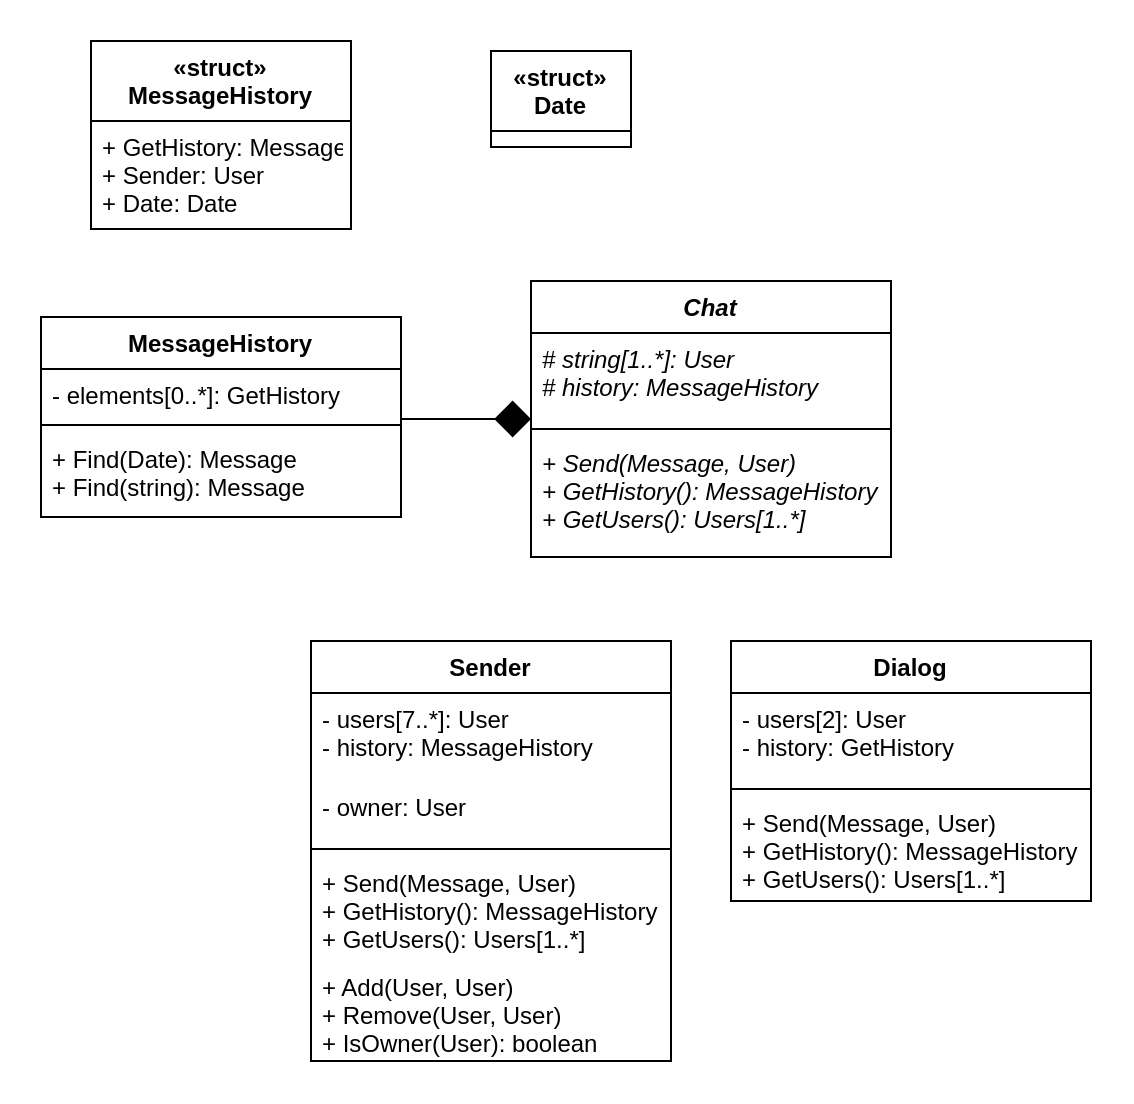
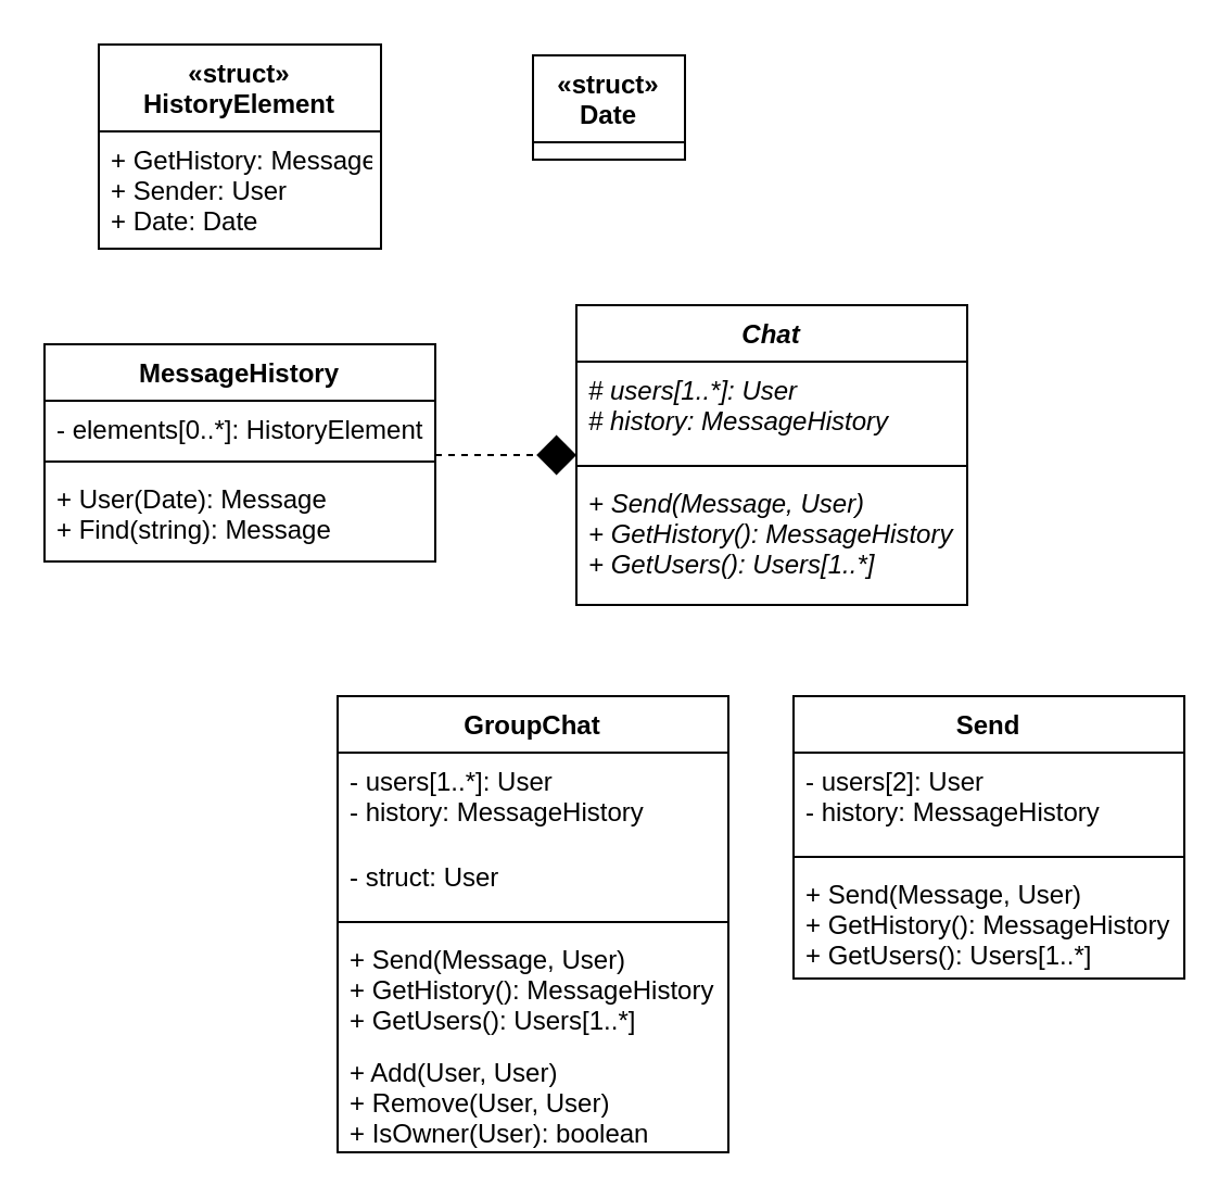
  <mxCell id="0" />
  <mxCell id="1" parent="0" />
  <mxCell id="2" value="Chat" style="swimlane;fontStyle=3;align=center;verticalAlign=top;childLayout=stackLayout;horizontal=1;startSize=26;horizontalStack=0;resizeParent=1;resizeParentMax=0;resizeLast=0;collapsible=1;marginBottom=0;" parent="1" vertex="1"><mxGeometry x="265" y="140" width="180" height="138" as="geometry"><mxRectangle x="220" y="186" width="60" height="26" as="alternateBounds" /></mxGeometry></mxCell>
- <mxCell id="3" value="# string[1..*]: User&#10;# history: MessageHistory" style="text;strokeColor=none;fillColor=none;align=left;verticalAlign=top;spacingLeft=4;spacingRight=4;overflow=hidden;rotatable=0;points=[[0,0.5],[1,0.5]];portConstraint=eastwest;fontStyle=2" parent="2" vertex="1"><mxGeometry y="26" width="180" height="44" as="geometry" /></mxCell>
+ <mxCell id="3" value="# users[1..*]: User&#10;# history: MessageHistory" style="text;strokeColor=none;fillColor=none;align=left;verticalAlign=top;spacingLeft=4;spacingRight=4;overflow=hidden;rotatable=0;points=[[0,0.5],[1,0.5]];portConstraint=eastwest;fontStyle=2" parent="2" vertex="1"><mxGeometry y="26" width="180" height="44" as="geometry" /></mxCell>
  <mxCell id="4" value="" style="line;strokeWidth=1;fillColor=none;align=left;verticalAlign=middle;spacingTop=-1;spacingLeft=3;spacingRight=3;rotatable=0;labelPosition=right;points=[];portConstraint=eastwest;" parent="2" vertex="1"><mxGeometry y="70" width="180" height="8" as="geometry" /></mxCell>
  <mxCell id="5" value="+ Send(Message, User)&#10;+ GetHistory(): MessageHistory&#10;+ GetUsers(): Users[1..*]" style="text;strokeColor=none;fillColor=none;align=left;verticalAlign=top;spacingLeft=4;spacingRight=4;overflow=hidden;rotatable=0;points=[[0,0.5],[1,0.5]];portConstraint=eastwest;fontStyle=2" parent="2" vertex="1"><mxGeometry y="78" width="180" height="60" as="geometry" /></mxCell>
- <mxCell id="6" style="edgeStyle=orthogonalEdgeStyle;rounded=0;orthogonalLoop=1;jettySize=auto;html=1;endSize=16;endArrow=diamond;endFill=1;" edge="1" parent="1" source="7" target="2"><mxGeometry relative="1" as="geometry"><Array as="points"><mxPoint x="215" y="209" /><mxPoint x="215" y="209" /></Array></mxGeometry></mxCell>
+ <mxCell id="6" style="edgeStyle=orthogonalEdgeStyle;rounded=0;orthogonalLoop=1;jettySize=auto;html=1;endSize=16;endArrow=diamond;endFill=1;dashed=1;" edge="1" parent="1" source="7" target="2"><mxGeometry relative="1" as="geometry"><Array as="points"><mxPoint x="215" y="209" /><mxPoint x="215" y="209" /></Array></mxGeometry></mxCell>
  <mxCell id="7" value="MessageHistory" style="swimlane;fontStyle=1;align=center;verticalAlign=top;childLayout=stackLayout;horizontal=1;startSize=26;horizontalStack=0;resizeParent=1;resizeParentMax=0;resizeLast=0;collapsible=1;marginBottom=0;" vertex="1" parent="1"><mxGeometry x="20" y="158" width="180" height="100" as="geometry"><mxRectangle x="220" y="186" width="60" height="26" as="alternateBounds" /></mxGeometry></mxCell>
- <mxCell id="8" value="- elements[0..*]: GetHistory" style="text;strokeColor=none;fillColor=none;align=left;verticalAlign=top;spacingLeft=4;spacingRight=4;overflow=hidden;rotatable=0;points=[[0,0.5],[1,0.5]];portConstraint=eastwest;" vertex="1" parent="7"><mxGeometry y="26" width="180" height="24" as="geometry" /></mxCell>
+ <mxCell id="8" value="- elements[0..*]: HistoryElement" style="text;strokeColor=none;fillColor=none;align=left;verticalAlign=top;spacingLeft=4;spacingRight=4;overflow=hidden;rotatable=0;points=[[0,0.5],[1,0.5]];portConstraint=eastwest;" vertex="1" parent="7"><mxGeometry y="26" width="180" height="24" as="geometry" /></mxCell>
  <mxCell id="9" value="" style="line;strokeWidth=1;fillColor=none;align=left;verticalAlign=middle;spacingTop=-1;spacingLeft=3;spacingRight=3;rotatable=0;labelPosition=right;points=[];portConstraint=eastwest;" vertex="1" parent="7"><mxGeometry y="50" width="180" height="8" as="geometry" /></mxCell>
- <mxCell id="10" value="+ Find(Date): Message&#10;+ Find(string): Message" style="text;strokeColor=none;fillColor=none;align=left;verticalAlign=top;spacingLeft=4;spacingRight=4;overflow=hidden;rotatable=0;points=[[0,0.5],[1,0.5]];portConstraint=eastwest;" vertex="1" parent="7"><mxGeometry y="58" width="180" height="42" as="geometry" /></mxCell>
+ <mxCell id="10" value="+ User(Date): Message&#10;+ Find(string): Message" style="text;strokeColor=none;fillColor=none;align=left;verticalAlign=top;spacingLeft=4;spacingRight=4;overflow=hidden;rotatable=0;points=[[0,0.5],[1,0.5]];portConstraint=eastwest;" vertex="1" parent="7"><mxGeometry y="58" width="180" height="42" as="geometry" /></mxCell>
  <mxCell id="11" value="«struct»&#10;Date" style="swimlane;fontStyle=1;align=center;verticalAlign=top;childLayout=stackLayout;horizontal=1;startSize=40;horizontalStack=0;resizeParent=1;resizeParentMax=0;resizeLast=0;collapsible=1;marginBottom=0;" vertex="1" parent="1"><mxGeometry x="245" y="25" width="70" height="48" as="geometry"><mxRectangle x="220" y="186" width="60" height="26" as="alternateBounds" /></mxGeometry></mxCell>
- <mxCell id="12" value="«struct»&#10;MessageHistory" style="swimlane;fontStyle=1;align=center;verticalAlign=top;childLayout=stackLayout;horizontal=1;startSize=40;horizontalStack=0;resizeParent=1;resizeParentMax=0;resizeLast=0;collapsible=1;marginBottom=0;" vertex="1" parent="1"><mxGeometry x="45" y="20" width="130" height="94" as="geometry"><mxRectangle x="220" y="186" width="60" height="26" as="alternateBounds" /></mxGeometry></mxCell>
+ <mxCell id="12" value="«struct»&#10;HistoryElement" style="swimlane;fontStyle=1;align=center;verticalAlign=top;childLayout=stackLayout;horizontal=1;startSize=40;horizontalStack=0;resizeParent=1;resizeParentMax=0;resizeLast=0;collapsible=1;marginBottom=0;" vertex="1" parent="1"><mxGeometry x="45" y="20" width="130" height="94" as="geometry"><mxRectangle x="220" y="186" width="60" height="26" as="alternateBounds" /></mxGeometry></mxCell>
  <mxCell id="13" value="+ GetHistory: Message&#10;+ Sender: User&#10;+ Date: Date" style="text;strokeColor=none;fillColor=none;align=left;verticalAlign=top;spacingLeft=4;spacingRight=4;overflow=hidden;rotatable=0;points=[[0,0.5],[1,0.5]];portConstraint=eastwest;" vertex="1" parent="12"><mxGeometry y="40" width="130" height="54" as="geometry" /></mxCell>
- <mxCell id="14" value="Sender" style="swimlane;fontStyle=1;align=center;verticalAlign=top;childLayout=stackLayout;horizontal=1;startSize=26;horizontalStack=0;resizeParent=1;resizeParentMax=0;resizeLast=0;collapsible=1;marginBottom=0;" vertex="1" parent="1"><mxGeometry x="155" y="320" width="180" height="210" as="geometry"><mxRectangle x="220" y="186" width="60" height="26" as="alternateBounds" /></mxGeometry></mxCell>
- <mxCell id="15" value="- users[7..*]: User&#10;- history: MessageHistory" style="text;strokeColor=none;fillColor=none;align=left;verticalAlign=top;spacingLeft=4;spacingRight=4;overflow=hidden;rotatable=0;points=[[0,0.5],[1,0.5]];portConstraint=eastwest;" vertex="1" parent="14"><mxGeometry y="26" width="180" height="44" as="geometry" /></mxCell>
- <mxCell id="16" value="- owner: User" style="text;strokeColor=none;fillColor=none;align=left;verticalAlign=top;spacingLeft=4;spacingRight=4;overflow=hidden;rotatable=0;points=[[0,0.5],[1,0.5]];portConstraint=eastwest;" vertex="1" parent="14"><mxGeometry y="70" width="180" height="30" as="geometry" /></mxCell>
+ <mxCell id="14" value="GroupChat" style="swimlane;fontStyle=1;align=center;verticalAlign=top;childLayout=stackLayout;horizontal=1;startSize=26;horizontalStack=0;resizeParent=1;resizeParentMax=0;resizeLast=0;collapsible=1;marginBottom=0;" vertex="1" parent="1"><mxGeometry x="155" y="320" width="180" height="210" as="geometry"><mxRectangle x="220" y="186" width="60" height="26" as="alternateBounds" /></mxGeometry></mxCell>
+ <mxCell id="15" value="- users[1..*]: User&#10;- history: MessageHistory" style="text;strokeColor=none;fillColor=none;align=left;verticalAlign=top;spacingLeft=4;spacingRight=4;overflow=hidden;rotatable=0;points=[[0,0.5],[1,0.5]];portConstraint=eastwest;" vertex="1" parent="14"><mxGeometry y="26" width="180" height="44" as="geometry" /></mxCell>
+ <mxCell id="16" value="- struct: User" style="text;strokeColor=none;fillColor=none;align=left;verticalAlign=top;spacingLeft=4;spacingRight=4;overflow=hidden;rotatable=0;points=[[0,0.5],[1,0.5]];portConstraint=eastwest;" vertex="1" parent="14"><mxGeometry y="70" width="180" height="30" as="geometry" /></mxCell>
  <mxCell id="17" value="" style="line;strokeWidth=1;fillColor=none;align=left;verticalAlign=middle;spacingTop=-1;spacingLeft=3;spacingRight=3;rotatable=0;labelPosition=right;points=[];portConstraint=eastwest;" vertex="1" parent="14"><mxGeometry y="100" width="180" height="8" as="geometry" /></mxCell>
  <mxCell id="18" value="+ Send(Message, User)&#10;+ GetHistory(): MessageHistory&#10;+ GetUsers(): Users[1..*]" style="text;strokeColor=none;fillColor=none;align=left;verticalAlign=top;spacingLeft=4;spacingRight=4;overflow=hidden;rotatable=0;points=[[0,0.5],[1,0.5]];portConstraint=eastwest;fontStyle=0" vertex="1" parent="14"><mxGeometry y="108" width="180" height="52" as="geometry" /></mxCell>
  <mxCell id="19" value="+ Add(User, User)&#10;+ Remove(User, User)&#10;+ IsOwner(User): boolean" style="text;strokeColor=none;fillColor=none;align=left;verticalAlign=top;spacingLeft=4;spacingRight=4;overflow=hidden;rotatable=0;points=[[0,0.5],[1,0.5]];portConstraint=eastwest;" vertex="1" parent="14"><mxGeometry y="160" width="180" height="50" as="geometry" /></mxCell>
- <mxCell id="20" value="Dialog" style="swimlane;fontStyle=1;align=center;verticalAlign=top;childLayout=stackLayout;horizontal=1;startSize=26;horizontalStack=0;resizeParent=1;resizeParentMax=0;resizeLast=0;collapsible=1;marginBottom=0;" vertex="1" parent="1"><mxGeometry x="365" y="320" width="180" height="130" as="geometry"><mxRectangle x="220" y="186" width="60" height="26" as="alternateBounds" /></mxGeometry></mxCell>
- <mxCell id="21" value="- users[2]: User&#10;- history: GetHistory" style="text;strokeColor=none;fillColor=none;align=left;verticalAlign=top;spacingLeft=4;spacingRight=4;overflow=hidden;rotatable=0;points=[[0,0.5],[1,0.5]];portConstraint=eastwest;" vertex="1" parent="20"><mxGeometry y="26" width="180" height="44" as="geometry" /></mxCell>
+ <mxCell id="20" value="Send" style="swimlane;fontStyle=1;align=center;verticalAlign=top;childLayout=stackLayout;horizontal=1;startSize=26;horizontalStack=0;resizeParent=1;resizeParentMax=0;resizeLast=0;collapsible=1;marginBottom=0;" vertex="1" parent="1"><mxGeometry x="365" y="320" width="180" height="130" as="geometry"><mxRectangle x="220" y="186" width="60" height="26" as="alternateBounds" /></mxGeometry></mxCell>
+ <mxCell id="21" value="- users[2]: User&#10;- history: MessageHistory" style="text;strokeColor=none;fillColor=none;align=left;verticalAlign=top;spacingLeft=4;spacingRight=4;overflow=hidden;rotatable=0;points=[[0,0.5],[1,0.5]];portConstraint=eastwest;" vertex="1" parent="20"><mxGeometry y="26" width="180" height="44" as="geometry" /></mxCell>
  <mxCell id="22" value="" style="line;strokeWidth=1;fillColor=none;align=left;verticalAlign=middle;spacingTop=-1;spacingLeft=3;spacingRight=3;rotatable=0;labelPosition=right;points=[];portConstraint=eastwest;" vertex="1" parent="20"><mxGeometry y="70" width="180" height="8" as="geometry" /></mxCell>
  <mxCell id="23" value="+ Send(Message, User)&#10;+ GetHistory(): MessageHistory&#10;+ GetUsers(): Users[1..*]" style="text;strokeColor=none;fillColor=none;align=left;verticalAlign=top;spacingLeft=4;spacingRight=4;overflow=hidden;rotatable=0;points=[[0,0.5],[1,0.5]];portConstraint=eastwest;fontStyle=0" vertex="1" parent="20"><mxGeometry y="78" width="180" height="52" as="geometry" /></mxCell>
